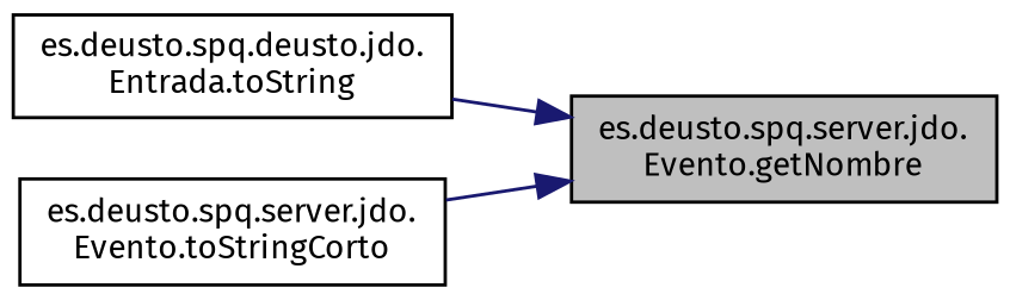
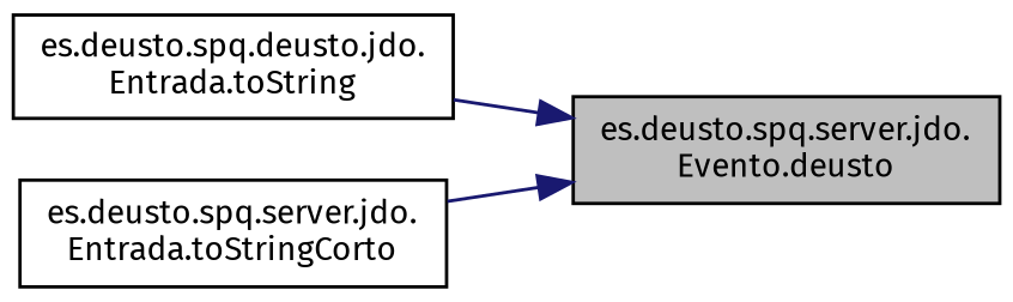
  digraph {
    fontname="Fira Sans"
    rankdir=RL
    node [color=black fillcolor=white fontname="Fira Sans" fontsize=10 shape=record style=filled]
    edge [color=midnightblue dir=back fontname="Fira Sans" fontsize=10 labelfontname=Helvetica labelfontsize=10 style=solid]
-   n1 [fillcolor=grey75 fontcolor=black height=0.2 label="es.deusto.spq.server.jdo.\lEvento.getNombre" width=0.4]
+   n1 [fillcolor=grey75 fontcolor=black height=0.2 label="es.deusto.spq.server.jdo.\lEvento.deusto" width=0.4]
    n2 [height=0.2 label="es.deusto.spq.deusto.jdo.\lEntrada.toString" width=0.4]
-   n3 [height=0.2 label="es.deusto.spq.server.jdo.\lEvento.toStringCorto" width=0.4]
+   n3 [height=0.2 label="es.deusto.spq.server.jdo.\lEntrada.toStringCorto" width=0.4]
    n1 -> n2
    n1 -> n3
  }
